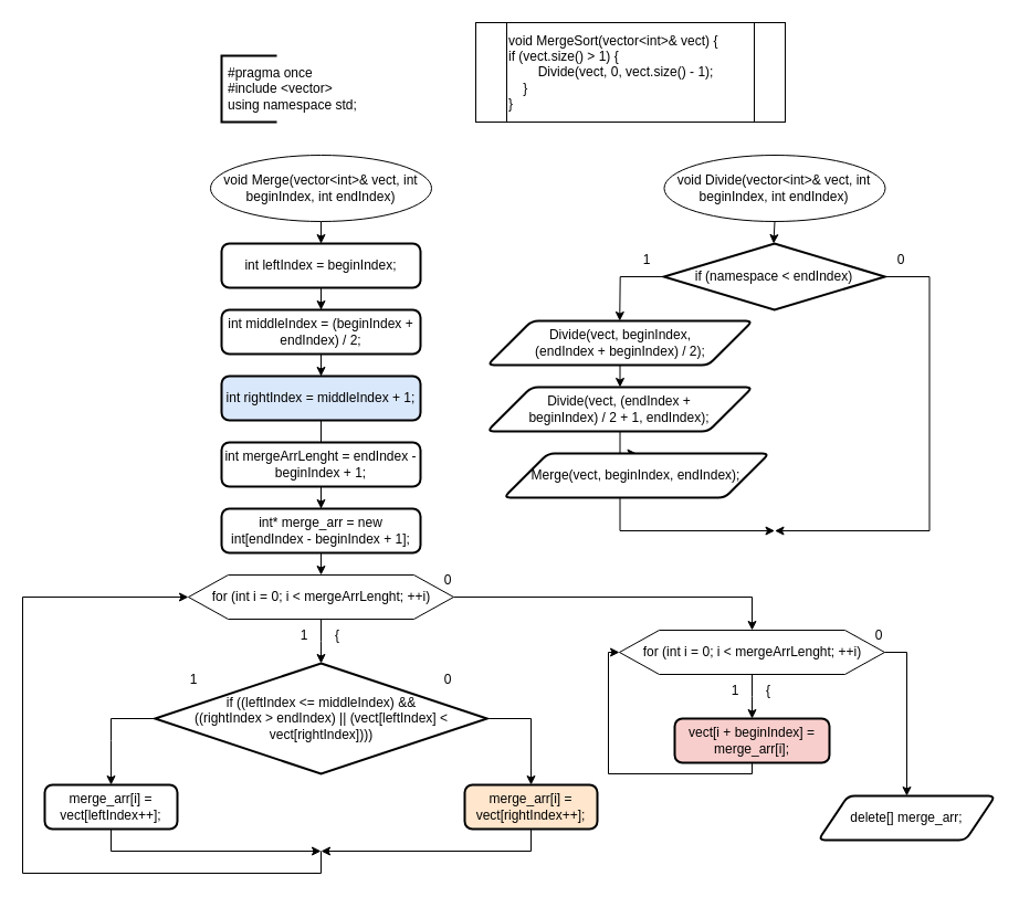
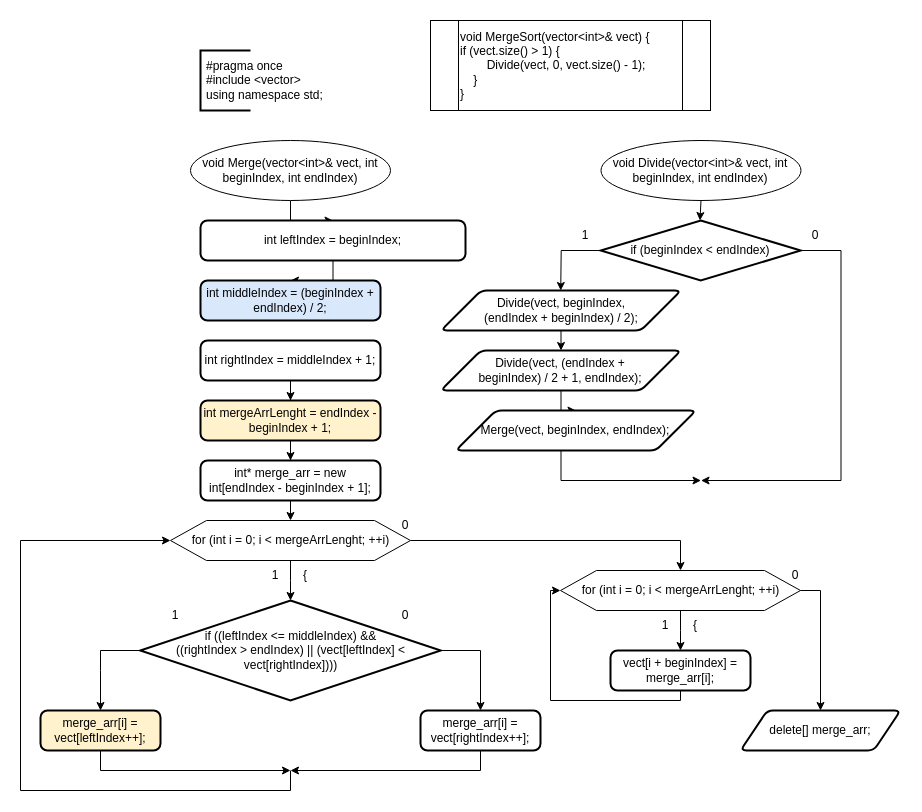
  <mxCell id="0" />
  <mxCell id="1" parent="0" />
  <mxCell id="2" value="" style="strokeWidth=2;html=1;shape=mxgraph.flowchart.annotation_1;align=left;pointerEvents=1;" vertex="1" parent="1"><mxGeometry x="200" y="50" width="50" height="60" as="geometry" /></mxCell>
  <mxCell id="3" value="&lt;div&gt;#pragma once&lt;/div&gt;&lt;div&gt;#include &amp;lt;vector&amp;gt;&lt;/div&gt;using namespace std;" style="text;strokeColor=none;fillColor=none;align=left;verticalAlign=middle;spacingLeft=4;spacingRight=4;overflow=hidden;points=[[0,0.5],[1,0.5]];portConstraint=eastwest;rotatable=0;whiteSpace=wrap;html=1;" vertex="1" parent="1"><mxGeometry x="200" y="50" width="230" height="60" as="geometry" /></mxCell>
  <mxCell id="4" value="&lt;div&gt;void MergeSort(vector&amp;lt;int&amp;gt;&amp;amp; vect) {&lt;/div&gt;&lt;div&gt;if (vect.size() &amp;gt; 1) {&lt;span style=&quot;&quot;&gt;&lt;/span&gt;&lt;/div&gt;&lt;div&gt;&lt;span style=&quot;&quot;&gt;&lt;span style=&quot;&quot;&gt;&lt;span style=&quot;white-space: pre;&quot;&gt;&amp;nbsp;&amp;nbsp;&amp;nbsp;&amp;nbsp;&lt;/span&gt;&lt;span style=&quot;white-space: pre;&quot;&gt;&amp;nbsp;&amp;nbsp;&amp;nbsp;&amp;nbsp;&lt;/span&gt;&lt;/span&gt;Divide(vect, 0, vect.size() - 1);&lt;/span&gt;&lt;/div&gt;&lt;div&gt;&lt;span style=&quot;&quot;&gt;&lt;span style=&quot;&quot;&gt;&lt;span style=&quot;white-space: pre;&quot;&gt;&amp;nbsp;&amp;nbsp;&amp;nbsp;&amp;nbsp;&lt;/span&gt;&lt;/span&gt;}&lt;/span&gt;&lt;/div&gt;&lt;div&gt;}&lt;/div&gt;" style="shape=process;whiteSpace=wrap;html=1;backgroundOutline=1;align=left;" vertex="1" parent="1"><mxGeometry x="430" y="20" width="280" height="90" as="geometry" /></mxCell>
  <mxCell id="5" style="edgeStyle=orthogonalEdgeStyle;rounded=0;orthogonalLoop=1;jettySize=auto;html=1;exitX=0.5;exitY=1;exitDx=0;exitDy=0;" edge="1" parent="1" source="6" target="8"><mxGeometry relative="1" as="geometry"><mxPoint x="285.588" y="240" as="targetPoint" /></mxGeometry></mxCell>
  <mxCell id="6" value="void Merge(vector&amp;lt;int&amp;gt;&amp;amp; vect, int beginIndex, int endIndex)" style="ellipse;whiteSpace=wrap;html=1;" vertex="1" parent="1"><mxGeometry x="190" y="140" width="200" height="60" as="geometry" /></mxCell>
  <mxCell id="7" value="" style="edgeStyle=orthogonalEdgeStyle;rounded=0;orthogonalLoop=1;jettySize=auto;html=1;" edge="1" parent="1" source="8" target="10"><mxGeometry relative="1" as="geometry" /></mxCell>
- <mxCell id="8" value="int leftIndex = beginIndex;" style="rounded=1;whiteSpace=wrap;html=1;absoluteArcSize=1;arcSize=14;strokeWidth=2;" vertex="1" parent="1"><mxGeometry x="200" y="220" width="180" height="40" as="geometry" /></mxCell>
- <mxCell id="9" value="" style="edgeStyle=orthogonalEdgeStyle;rounded=0;orthogonalLoop=1;jettySize=auto;html=1;" edge="1" parent="1" source="10" target="12"><mxGeometry relative="1" as="geometry" /></mxCell>
- <mxCell id="10" value="int middleIndex = (beginIndex + endIndex) / 2;" style="rounded=1;whiteSpace=wrap;html=1;absoluteArcSize=1;arcSize=14;strokeWidth=2;" vertex="1" parent="1"><mxGeometry x="200" y="280" width="180" height="40" as="geometry" /></mxCell>
- <mxCell id="11" value="" style="edgeStyle=orthogonalEdgeStyle;rounded=0;orthogonalLoop=1;jettySize=auto;html=1;endArrow=none;" edge="1" parent="1" source="12" target="14"><mxGeometry relative="1" as="geometry" /></mxCell>
- <mxCell id="12" value="int&#09;rightIndex = middleIndex + 1;" style="rounded=1;whiteSpace=wrap;html=1;absoluteArcSize=1;arcSize=14;strokeWidth=2;fillColor=#dae8fc;" vertex="1" parent="1"><mxGeometry x="200" y="340" width="180" height="40" as="geometry" /></mxCell>
+ <mxCell id="8" value="int leftIndex = beginIndex;" style="rounded=1;whiteSpace=wrap;html=1;absoluteArcSize=1;arcSize=14;strokeWidth=2;" vertex="1" parent="1"><mxGeometry x="200" y="220" width="265" height="40" as="geometry" /></mxCell>
+ <mxCell id="10" value="int middleIndex = (beginIndex + endIndex) / 2;" style="rounded=1;whiteSpace=wrap;html=1;absoluteArcSize=1;arcSize=14;strokeWidth=2;fillColor=#dae8fc;" vertex="1" parent="1"><mxGeometry x="200" y="280" width="180" height="40" as="geometry" /></mxCell>
+ <mxCell id="11" value="" style="edgeStyle=orthogonalEdgeStyle;rounded=0;orthogonalLoop=1;jettySize=auto;html=1;" edge="1" parent="1" source="12" target="14"><mxGeometry relative="1" as="geometry" /></mxCell>
+ <mxCell id="12" value="int&#09;rightIndex = middleIndex + 1;" style="rounded=1;whiteSpace=wrap;html=1;absoluteArcSize=1;arcSize=14;strokeWidth=2;" vertex="1" parent="1"><mxGeometry x="200" y="340" width="180" height="40" as="geometry" /></mxCell>
  <mxCell id="13" value="" style="edgeStyle=orthogonalEdgeStyle;rounded=0;orthogonalLoop=1;jettySize=auto;html=1;" edge="1" parent="1" source="14" target="16"><mxGeometry relative="1" as="geometry" /></mxCell>
- <mxCell id="14" value="int mergeArrLenght = endIndex - beginIndex + 1;" style="rounded=1;whiteSpace=wrap;html=1;absoluteArcSize=1;arcSize=14;strokeWidth=2;" vertex="1" parent="1"><mxGeometry x="200" y="400" width="180" height="40" as="geometry" /></mxCell>
+ <mxCell id="14" value="int mergeArrLenght = endIndex - beginIndex + 1;" style="rounded=1;whiteSpace=wrap;html=1;absoluteArcSize=1;arcSize=14;strokeWidth=2;fillColor=#fff2cc;" vertex="1" parent="1"><mxGeometry x="200" y="400" width="180" height="40" as="geometry" /></mxCell>
  <mxCell id="15" style="edgeStyle=orthogonalEdgeStyle;rounded=0;orthogonalLoop=1;jettySize=auto;html=1;exitX=0.5;exitY=1;exitDx=0;exitDy=0;entryX=0.5;entryY=0;entryDx=0;entryDy=0;" edge="1" parent="1" source="16" target="19"><mxGeometry relative="1" as="geometry" /></mxCell>
  <mxCell id="16" value="int* merge_arr = new int[endIndex - beginIndex + 1];" style="rounded=1;whiteSpace=wrap;html=1;absoluteArcSize=1;arcSize=14;strokeWidth=2;" vertex="1" parent="1"><mxGeometry x="200" y="460" width="180" height="40" as="geometry" /></mxCell>
  <mxCell id="17" style="edgeStyle=orthogonalEdgeStyle;rounded=0;orthogonalLoop=1;jettySize=auto;html=1;exitX=0.5;exitY=1;exitDx=0;exitDy=0;" edge="1" source="19" parent="1"><mxGeometry relative="1" as="geometry"><mxPoint x="290" y="600" as="targetPoint" /></mxGeometry></mxCell>
  <mxCell id="18" style="edgeStyle=orthogonalEdgeStyle;rounded=0;orthogonalLoop=1;jettySize=auto;html=1;exitX=1;exitY=0.5;exitDx=0;exitDy=0;" edge="1" source="19" parent="1"><mxGeometry relative="1" as="geometry"><mxPoint x="680" y="570" as="targetPoint" /><Array as="points"><mxPoint x="680" y="540" /></Array></mxGeometry></mxCell>
  <mxCell id="19" value="for (int i = 0; i &amp;lt; mergeArrLenght; ++i)" style="verticalLabelPosition=middle;verticalAlign=middle;html=1;shape=hexagon;perimeter=hexagonPerimeter2;arcSize=6;size=0.15;labelPosition=center;align=center;" vertex="1" parent="1"><mxGeometry x="170" y="520" width="240" height="40" as="geometry" /></mxCell>
  <mxCell id="20" value="1" style="text;html=1;strokeColor=none;fillColor=none;align=center;verticalAlign=middle;whiteSpace=wrap;rounded=0;" vertex="1" parent="1"><mxGeometry x="260" y="560" width="30" height="30" as="geometry" /></mxCell>
  <mxCell id="21" value="{" style="text;html=1;strokeColor=none;fillColor=none;align=center;verticalAlign=middle;whiteSpace=wrap;rounded=0;" vertex="1" parent="1"><mxGeometry x="290" y="560" width="30" height="30" as="geometry" /></mxCell>
  <mxCell id="22" value="0" style="text;html=1;strokeColor=none;fillColor=none;align=center;verticalAlign=middle;whiteSpace=wrap;rounded=0;" vertex="1" parent="1"><mxGeometry x="390" y="510" width="30" height="30" as="geometry" /></mxCell>
  <mxCell id="23" style="edgeStyle=orthogonalEdgeStyle;rounded=0;orthogonalLoop=1;jettySize=auto;html=1;exitX=0;exitY=0.5;exitDx=0;exitDy=0;exitPerimeter=0;" edge="1" source="25" parent="1"><mxGeometry relative="1" as="geometry"><mxPoint x="100" y="710" as="targetPoint" /><Array as="points"><mxPoint x="100" y="650" /><mxPoint x="100" y="670" /></Array></mxGeometry></mxCell>
  <mxCell id="24" style="edgeStyle=orthogonalEdgeStyle;rounded=0;orthogonalLoop=1;jettySize=auto;html=1;exitX=1;exitY=0.5;exitDx=0;exitDy=0;exitPerimeter=0;" edge="1" source="25" parent="1"><mxGeometry relative="1" as="geometry"><mxPoint x="480" y="710" as="targetPoint" /><Array as="points"><mxPoint x="480" y="650" /></Array></mxGeometry></mxCell>
  <mxCell id="25" value="&lt;div&gt;if ((leftIndex &amp;lt;= middleIndex) &amp;amp;&amp;amp;&lt;/div&gt;&lt;div&gt;((rightIndex &amp;gt; endIndex) || (vect[leftIndex] &amp;lt; vect[rightIndex])))&lt;span style=&quot;&quot;&gt;&lt;/span&gt;&lt;/div&gt;" style="strokeWidth=2;html=1;shape=mxgraph.flowchart.decision;whiteSpace=wrap;" vertex="1" parent="1"><mxGeometry x="139.74" y="600" width="300.52" height="100" as="geometry" /></mxCell>
  <mxCell id="26" value="1" style="text;html=1;strokeColor=none;fillColor=none;align=center;verticalAlign=middle;whiteSpace=wrap;rounded=0;" vertex="1" parent="1"><mxGeometry x="159.74" y="600" width="30" height="30" as="geometry" /></mxCell>
  <mxCell id="27" value="0" style="text;html=1;strokeColor=none;fillColor=none;align=center;verticalAlign=middle;whiteSpace=wrap;rounded=0;" vertex="1" parent="1"><mxGeometry x="389.74" y="600" width="30" height="30" as="geometry" /></mxCell>
  <mxCell id="28" style="edgeStyle=orthogonalEdgeStyle;rounded=0;orthogonalLoop=1;jettySize=auto;html=1;exitX=0.5;exitY=1;exitDx=0;exitDy=0;" edge="1" parent="1" source="29"><mxGeometry relative="1" as="geometry"><mxPoint x="290" y="770" as="targetPoint" /><Array as="points"><mxPoint x="100" y="770" /></Array></mxGeometry></mxCell>
- <mxCell id="29" value="merge_arr[i] = vect[leftIndex++];" style="rounded=1;whiteSpace=wrap;html=1;absoluteArcSize=1;arcSize=14;strokeWidth=2;" vertex="1" parent="1"><mxGeometry y="710" width="120" height="40" as="geometry" x="40" /></mxCell>
+ <mxCell id="29" value="merge_arr[i] = vect[leftIndex++];" style="rounded=1;whiteSpace=wrap;html=1;absoluteArcSize=1;arcSize=14;strokeWidth=2;fillColor=#fff2cc;" vertex="1" parent="1"><mxGeometry y="710" width="120" height="40" as="geometry" x="40" /></mxCell>
  <mxCell id="30" style="edgeStyle=orthogonalEdgeStyle;rounded=0;orthogonalLoop=1;jettySize=auto;html=1;exitX=0.5;exitY=1;exitDx=0;exitDy=0;" edge="1" parent="1" source="31"><mxGeometry relative="1" as="geometry"><mxPoint x="290" y="770" as="targetPoint" /><Array as="points"><mxPoint x="480" y="770" /></Array></mxGeometry></mxCell>
- <mxCell id="31" value="merge_arr[i] = vect[rightIndex++];" style="rounded=1;whiteSpace=wrap;html=1;absoluteArcSize=1;arcSize=14;strokeWidth=2;fillColor=#ffe6cc;" vertex="1" parent="1"><mxGeometry x="420" y="710" width="120" height="40" as="geometry" /></mxCell>
+ <mxCell id="31" value="merge_arr[i] = vect[rightIndex++];" style="rounded=1;whiteSpace=wrap;html=1;absoluteArcSize=1;arcSize=14;strokeWidth=2;" vertex="1" parent="1"><mxGeometry x="420" y="710" width="120" height="40" as="geometry" /></mxCell>
  <mxCell id="32" value="" style="endArrow=classic;html=1;rounded=0;entryX=0;entryY=0.5;entryDx=0;entryDy=0;" edge="1" parent="1" target="19"><mxGeometry width="50" height="50" relative="1" as="geometry"><mxPoint x="290" y="770" as="sourcePoint" /><mxPoint x="290" y="810" as="targetPoint" /><Array as="points"><mxPoint x="290" y="790" /><mxPoint x="20" y="790" /><mxPoint x="20" y="540" /></Array></mxGeometry></mxCell>
  <mxCell id="33" style="edgeStyle=orthogonalEdgeStyle;rounded=0;orthogonalLoop=1;jettySize=auto;html=1;exitX=0.5;exitY=1;exitDx=0;exitDy=0;" edge="1" source="35" parent="1"><mxGeometry relative="1" as="geometry"><mxPoint x="680" y="650" as="targetPoint" /></mxGeometry></mxCell>
  <mxCell id="34" style="edgeStyle=orthogonalEdgeStyle;rounded=0;orthogonalLoop=1;jettySize=auto;html=1;exitX=1;exitY=0.5;exitDx=0;exitDy=0;entryX=0.5;entryY=0;entryDx=0;entryDy=0;" edge="1" source="35" parent="1" target="41"><mxGeometry relative="1" as="geometry"><mxPoint x="820" y="650" as="targetPoint" /><Array as="points"><mxPoint x="820" y="590" /></Array></mxGeometry></mxCell>
  <mxCell id="35" value="for (int i = 0; i &amp;lt; mergeArrLenght; ++i)" style="verticalLabelPosition=middle;verticalAlign=middle;html=1;shape=hexagon;perimeter=hexagonPerimeter2;arcSize=6;size=0.15;labelPosition=center;align=center;" vertex="1" parent="1"><mxGeometry x="560" y="570" width="240" height="40" as="geometry" /></mxCell>
  <mxCell id="36" value="1" style="text;html=1;strokeColor=none;fillColor=none;align=center;verticalAlign=middle;whiteSpace=wrap;rounded=0;" vertex="1" parent="1"><mxGeometry x="650" y="610" width="30" height="30" as="geometry" /></mxCell>
  <mxCell id="37" value="{" style="text;html=1;strokeColor=none;fillColor=none;align=center;verticalAlign=middle;whiteSpace=wrap;rounded=0;" vertex="1" parent="1"><mxGeometry x="680" y="610" width="30" height="30" as="geometry" /></mxCell>
  <mxCell id="38" value="0" style="text;html=1;strokeColor=none;fillColor=none;align=center;verticalAlign=middle;whiteSpace=wrap;rounded=0;" vertex="1" parent="1"><mxGeometry x="780" y="560" width="30" height="30" as="geometry" /></mxCell>
  <mxCell id="39" style="edgeStyle=orthogonalEdgeStyle;rounded=0;orthogonalLoop=1;jettySize=auto;html=1;exitX=0.5;exitY=1;exitDx=0;exitDy=0;entryX=0;entryY=0.5;entryDx=0;entryDy=0;" edge="1" parent="1" source="40" target="35"><mxGeometry relative="1" as="geometry"><Array as="points"><mxPoint x="680" y="700" /><mxPoint x="550" y="700" /><mxPoint x="550" y="590" /></Array></mxGeometry></mxCell>
- <mxCell id="40" value="vect[i + beginIndex] = merge_arr[i];" style="rounded=1;whiteSpace=wrap;html=1;absoluteArcSize=1;arcSize=14;strokeWidth=2;fillColor=#f8cecc;" vertex="1" parent="1"><mxGeometry x="610" y="650" width="140" height="40" as="geometry" /></mxCell>
- <mxCell id="41" value="delete[] merge_arr;" style="shape=parallelogram;html=1;strokeWidth=2;perimeter=parallelogramPerimeter;whiteSpace=wrap;rounded=1;arcSize=12;size=0.167;" vertex="1" parent="1"><mxGeometry x="740" y="720" width="160" height="40" as="geometry" /></mxCell>
+ <mxCell id="40" value="vect[i + beginIndex] = merge_arr[i];" style="rounded=1;whiteSpace=wrap;html=1;absoluteArcSize=1;arcSize=14;strokeWidth=2;" vertex="1" parent="1"><mxGeometry x="610" y="650" width="140" height="40" as="geometry" /></mxCell>
+ <mxCell id="41" value="delete[] merge_arr;" style="shape=parallelogram;html=1;strokeWidth=2;perimeter=parallelogramPerimeter;whiteSpace=wrap;rounded=1;arcSize=12;size=0.167;" vertex="1" parent="1"><mxGeometry x="740" y="710" width="160" height="40" as="geometry" /></mxCell>
  <mxCell id="42" style="edgeStyle=orthogonalEdgeStyle;rounded=0;orthogonalLoop=1;jettySize=auto;html=1;exitX=0.5;exitY=1;exitDx=0;exitDy=0;" edge="1" parent="1" source="43"><mxGeometry relative="1" as="geometry"><mxPoint x="699.49" y="220" as="targetPoint" /></mxGeometry></mxCell>
  <mxCell id="43" value="void Divide(vector&amp;lt;int&amp;gt;&amp;amp; vect, int beginIndex, int endIndex)" style="ellipse;whiteSpace=wrap;html=1;" vertex="1" parent="1"><mxGeometry x="600.49" y="140" width="200" height="60" as="geometry" /></mxCell>
  <mxCell id="44" style="edgeStyle=orthogonalEdgeStyle;rounded=0;orthogonalLoop=1;jettySize=auto;html=1;exitX=0;exitY=0.5;exitDx=0;exitDy=0;exitPerimeter=0;" edge="1" source="46" parent="1"><mxGeometry relative="1" as="geometry"><mxPoint x="560.24" y="290" as="targetPoint" /></mxGeometry></mxCell>
  <mxCell id="45" style="edgeStyle=orthogonalEdgeStyle;rounded=0;orthogonalLoop=1;jettySize=auto;html=1;exitX=1;exitY=0.5;exitDx=0;exitDy=0;exitPerimeter=0;" edge="1" source="46" parent="1"><mxGeometry relative="1" as="geometry"><mxPoint x="700.52" y="480" as="targetPoint" /><Array as="points"><mxPoint x="840.52" y="250" /><mxPoint x="840.52" y="480" /></Array></mxGeometry></mxCell>
- <mxCell id="46" value="if (namespace &amp;lt; endIndex)" style="strokeWidth=2;html=1;shape=mxgraph.flowchart.decision;whiteSpace=wrap;" vertex="1" parent="1"><mxGeometry x="600.24" y="220" width="200" height="60" as="geometry" /></mxCell>
+ <mxCell id="46" value="if (beginIndex &amp;lt; endIndex)" style="strokeWidth=2;html=1;shape=mxgraph.flowchart.decision;whiteSpace=wrap;" vertex="1" parent="1"><mxGeometry x="600.24" y="220" width="200" height="60" as="geometry" /></mxCell>
  <mxCell id="47" value="1" style="text;html=1;strokeColor=none;fillColor=none;align=center;verticalAlign=middle;whiteSpace=wrap;rounded=0;" vertex="1" parent="1"><mxGeometry x="570.24" y="220" width="30" height="30" as="geometry" /></mxCell>
  <mxCell id="48" value="0" style="text;html=1;strokeColor=none;fillColor=none;align=center;verticalAlign=middle;whiteSpace=wrap;rounded=0;" vertex="1" parent="1"><mxGeometry x="800.24" y="220" width="30" height="30" as="geometry" /></mxCell>
  <mxCell id="49" value="" style="edgeStyle=orthogonalEdgeStyle;rounded=0;orthogonalLoop=1;jettySize=auto;html=1;" edge="1" parent="1" source="50" target="52"><mxGeometry relative="1" as="geometry" /></mxCell>
  <mxCell id="50" value="Divide(vect, beginIndex, &lt;br&gt;(endIndex + beginIndex) / 2);" style="shape=parallelogram;html=1;strokeWidth=2;perimeter=parallelogramPerimeter;whiteSpace=wrap;rounded=1;arcSize=12;size=0.167;" vertex="1" parent="1"><mxGeometry x="440.52" y="290" width="240" height="40" as="geometry" /></mxCell>
  <mxCell id="51" value="" style="edgeStyle=orthogonalEdgeStyle;rounded=0;orthogonalLoop=1;jettySize=auto;html=1;" edge="1" parent="1" source="52" target="54"><mxGeometry relative="1" as="geometry" /></mxCell>
  <mxCell id="52" value="Divide(vect, (endIndex + &lt;br&gt;beginIndex) / 2 + 1, endIndex);" style="shape=parallelogram;html=1;strokeWidth=2;perimeter=parallelogramPerimeter;whiteSpace=wrap;rounded=1;arcSize=12;size=0.167;" vertex="1" parent="1"><mxGeometry x="440.26" y="350" width="240.26" height="40" as="geometry" /></mxCell>
  <mxCell id="53" style="edgeStyle=orthogonalEdgeStyle;rounded=0;orthogonalLoop=1;jettySize=auto;html=1;exitX=0.5;exitY=1;exitDx=0;exitDy=0;" edge="1" parent="1" source="54"><mxGeometry relative="1" as="geometry"><mxPoint x="700.52" y="480" as="targetPoint" /><Array as="points"><mxPoint x="560.52" y="480" /></Array></mxGeometry></mxCell>
  <mxCell id="54" value="Merge(vect, beginIndex, endIndex);" style="shape=parallelogram;html=1;strokeWidth=2;perimeter=parallelogramPerimeter;whiteSpace=wrap;rounded=1;arcSize=12;size=0.167;" vertex="1" parent="1"><mxGeometry x="455.26" y="410" width="240.26" height="40" as="geometry" /></mxCell>
